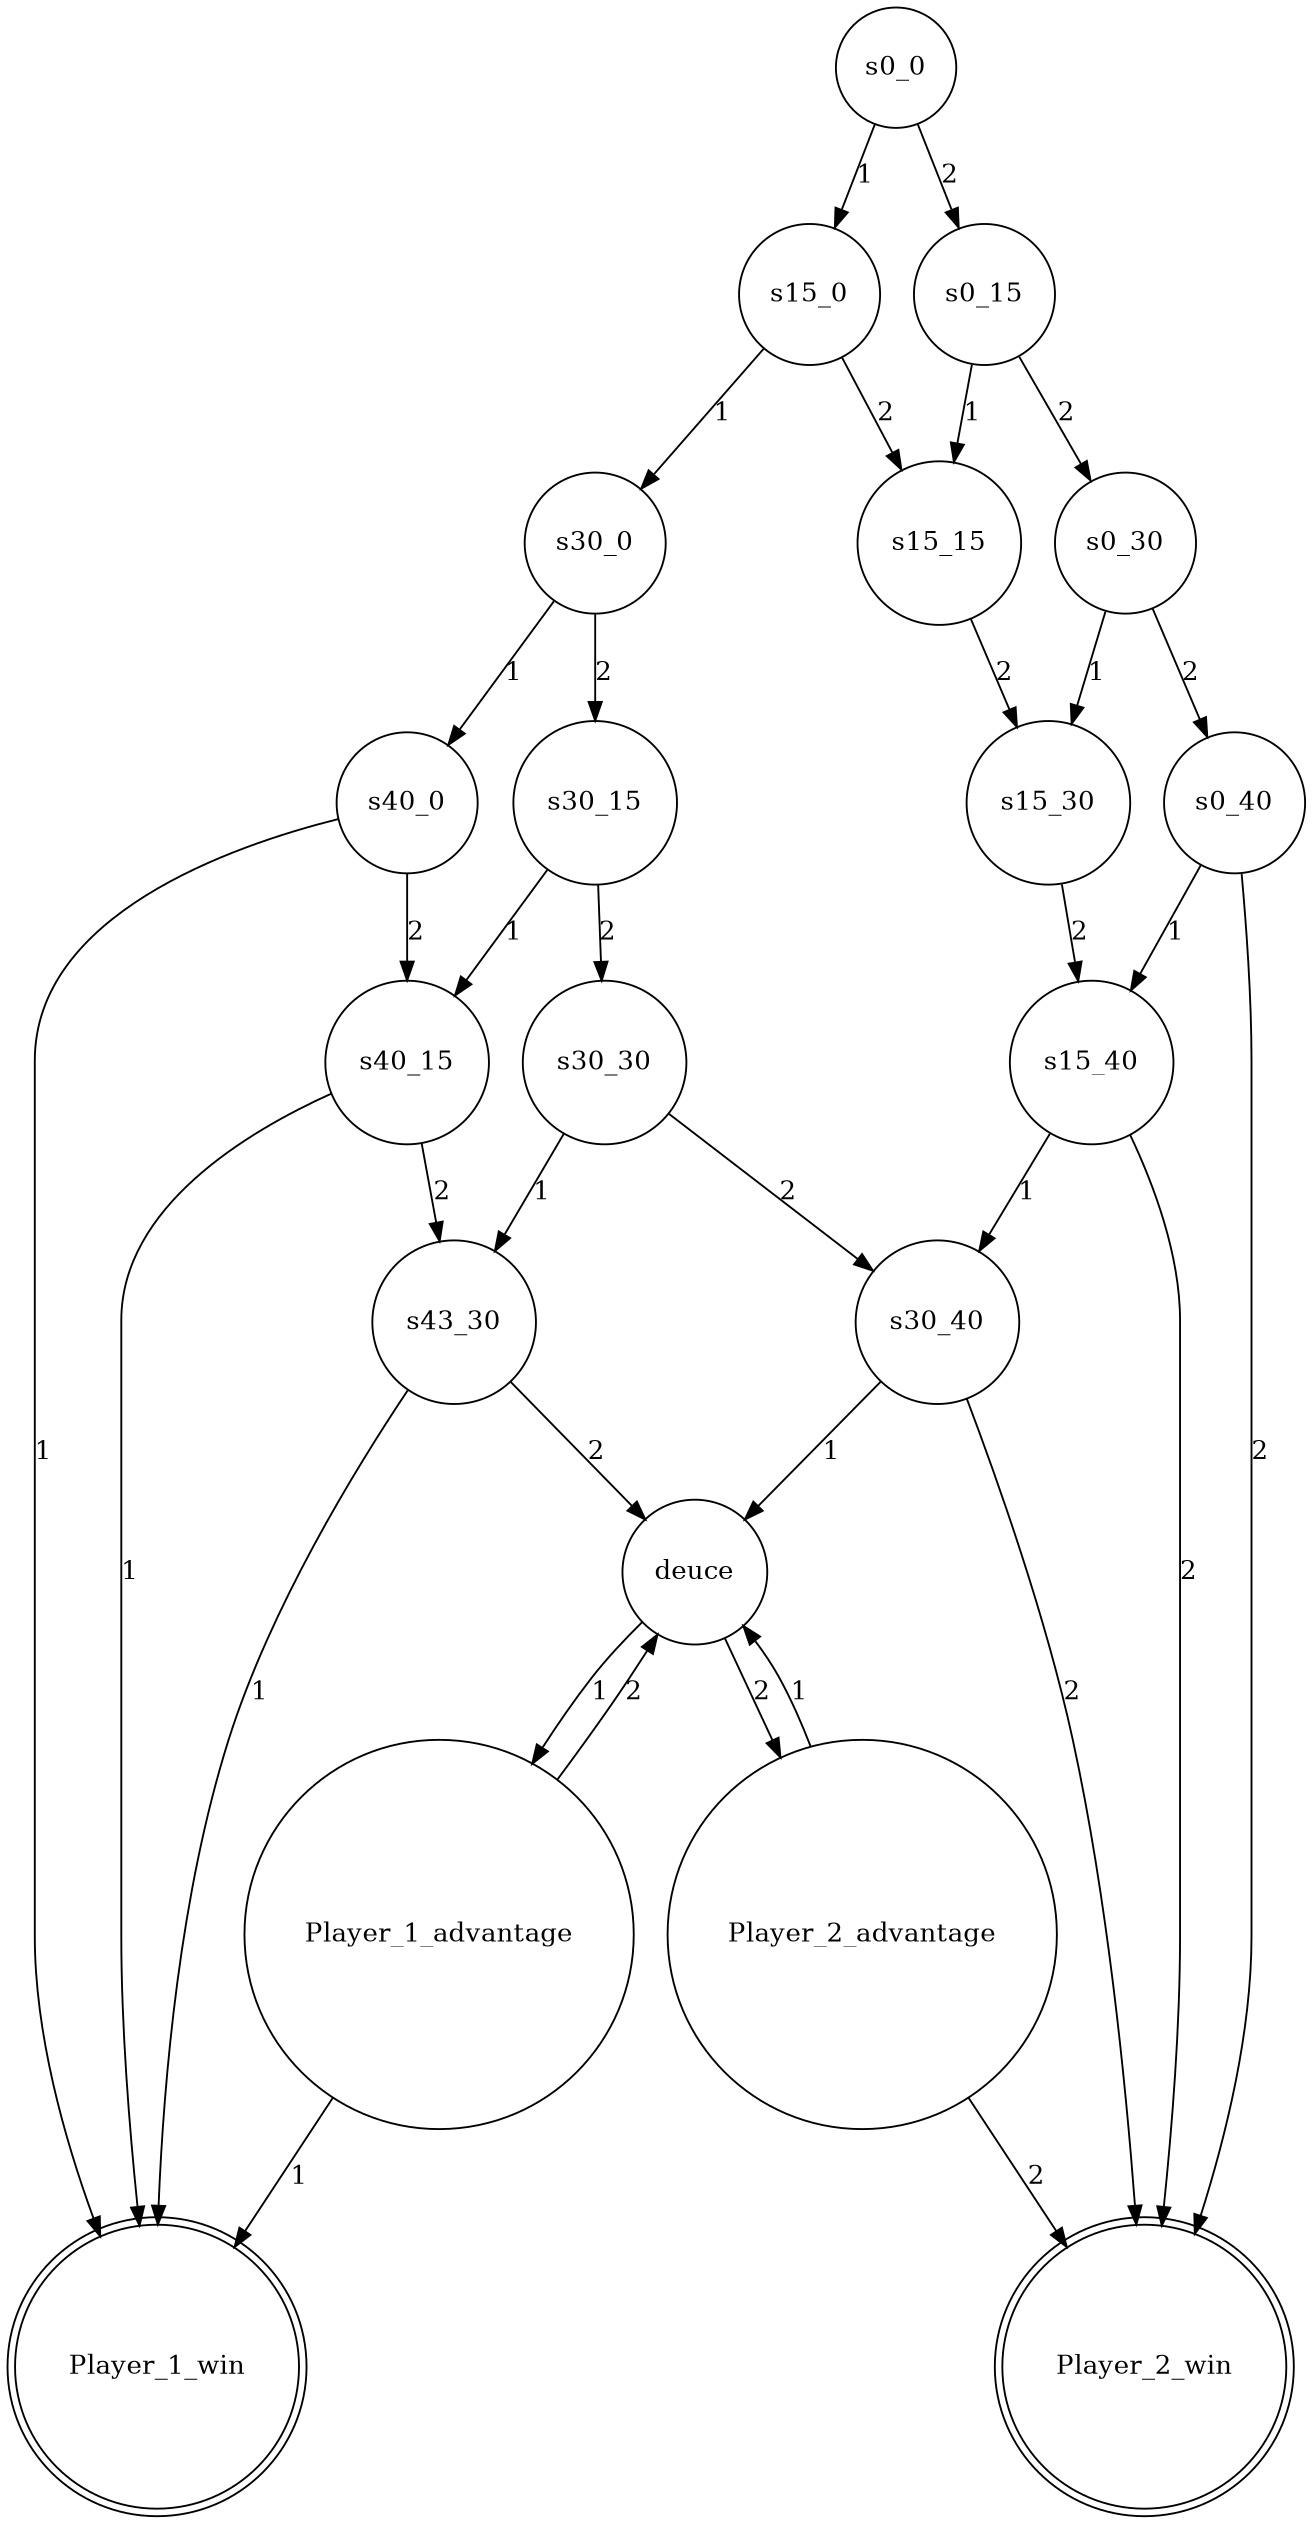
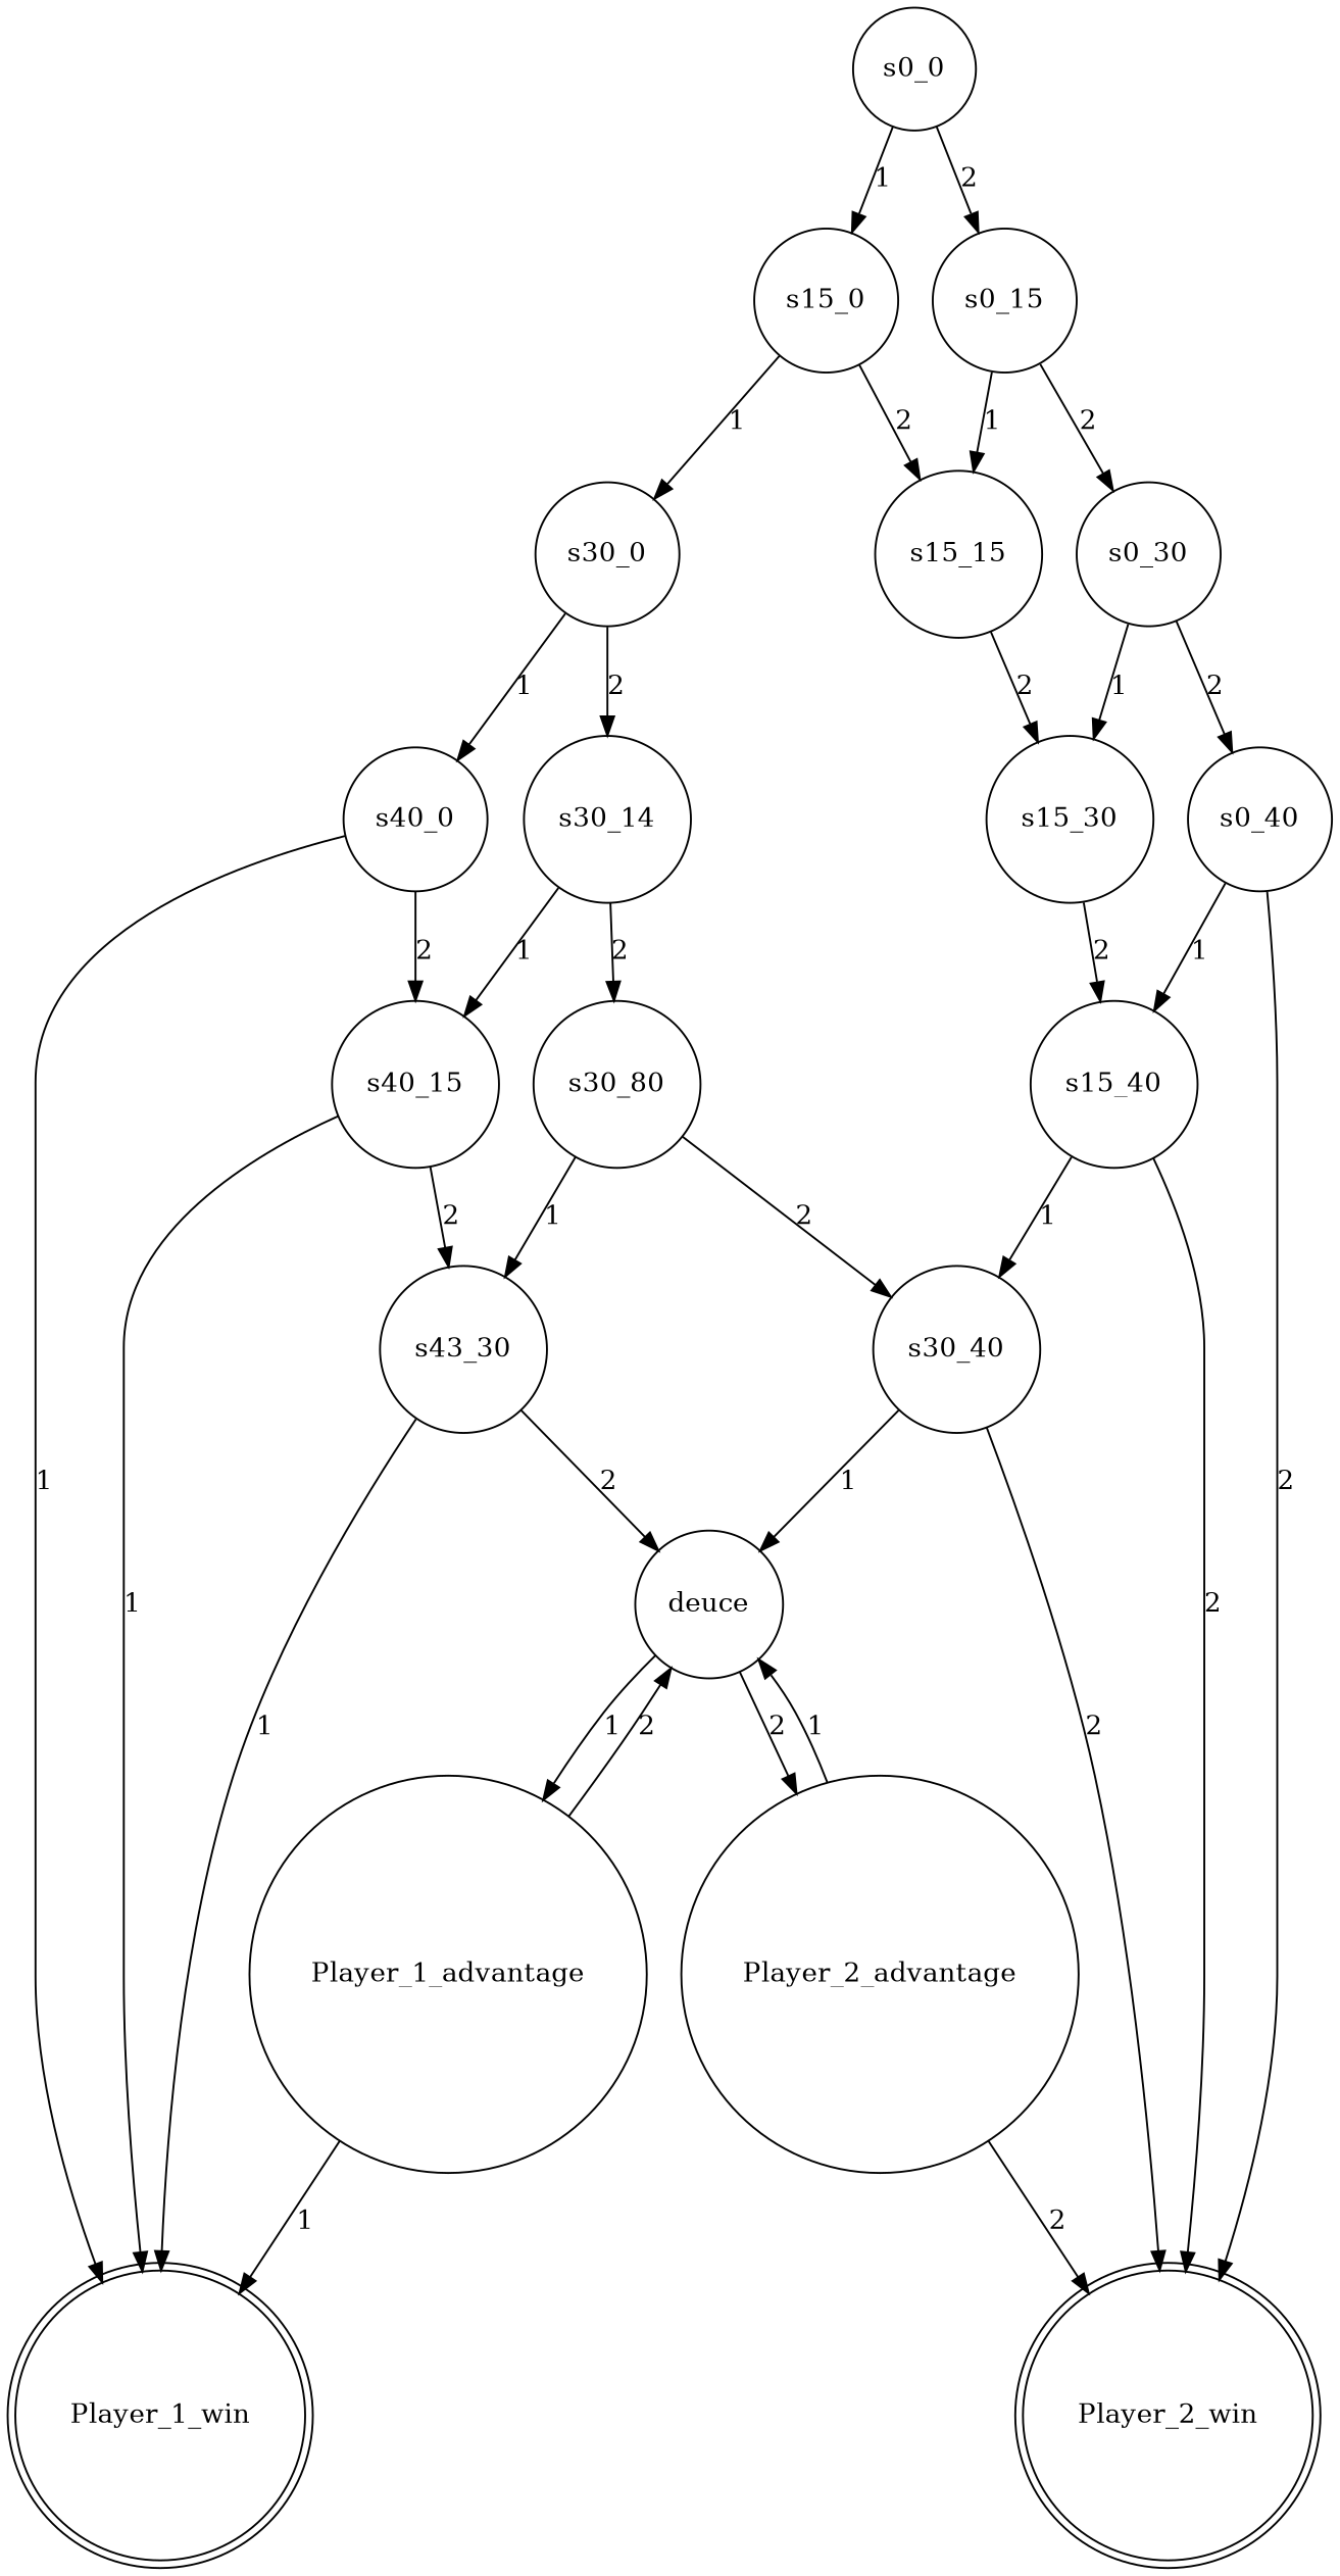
  digraph {
    rankdir=TB
    node [shape=circle]
    Player_1_win [shape=doublecircle]
    Player_2_win [shape=doublecircle]
    s0_0
    s15_0
    s0_15
    s30_0
    s15_15
    s0_30
    s40_0
-   s30_15
+   s30_15 [label=s30_14]
    s15_30
    s0_40
    s40_15
-   s30_30
+   s30_30 [label=s30_80]
    s15_40
    n16 [label=s43_30]
    s30_40
    deuce
    Player_1_advantage
    Player_2_advantage
    s0_0 -> s15_0 [label=1]
    s0_0 -> s0_15 [label=2]
    s15_0 -> s30_0 [label=1]
    s15_0 -> s15_15 [label=2]
    s0_15 -> s15_15 [label=1]
    s0_15 -> s0_30 [label=2]
    s30_0 -> s40_0 [label=1]
    s30_0 -> s30_15 [label=2]
    s15_15 -> s15_30 [label=2]
    s0_30 -> s15_30 [label=1]
    s0_30 -> s0_40 [label=2]
    s40_0 -> Player_1_win [label=1]
    s40_0 -> s40_15 [label=2]
    s30_15 -> s40_15 [label=1]
    s30_15 -> s30_30 [label=2]
    s15_30 -> s15_40 [label=2]
    s0_40 -> Player_2_win [label=2]
    s0_40 -> s15_40 [label=1]
    s40_15 -> Player_1_win [label=1]
    s40_15 -> n16 [label=2]
    s30_30 -> n16 [label=1]
    s30_30 -> s30_40 [label=2]
    s15_40 -> Player_2_win [label=2]
    s15_40 -> s30_40 [label=1]
    n16 -> Player_1_win [label=1]
    n16 -> deuce [label=2]
    s30_40 -> Player_2_win [label=2]
    s30_40 -> deuce [label=1]
    deuce -> Player_1_advantage [label=1]
    deuce -> Player_2_advantage [label=2]
    Player_1_advantage -> Player_1_win [label=1]
    Player_1_advantage -> deuce [label=2]
    Player_2_advantage -> Player_2_win [label=2]
    Player_2_advantage -> deuce [label=1]
  }
